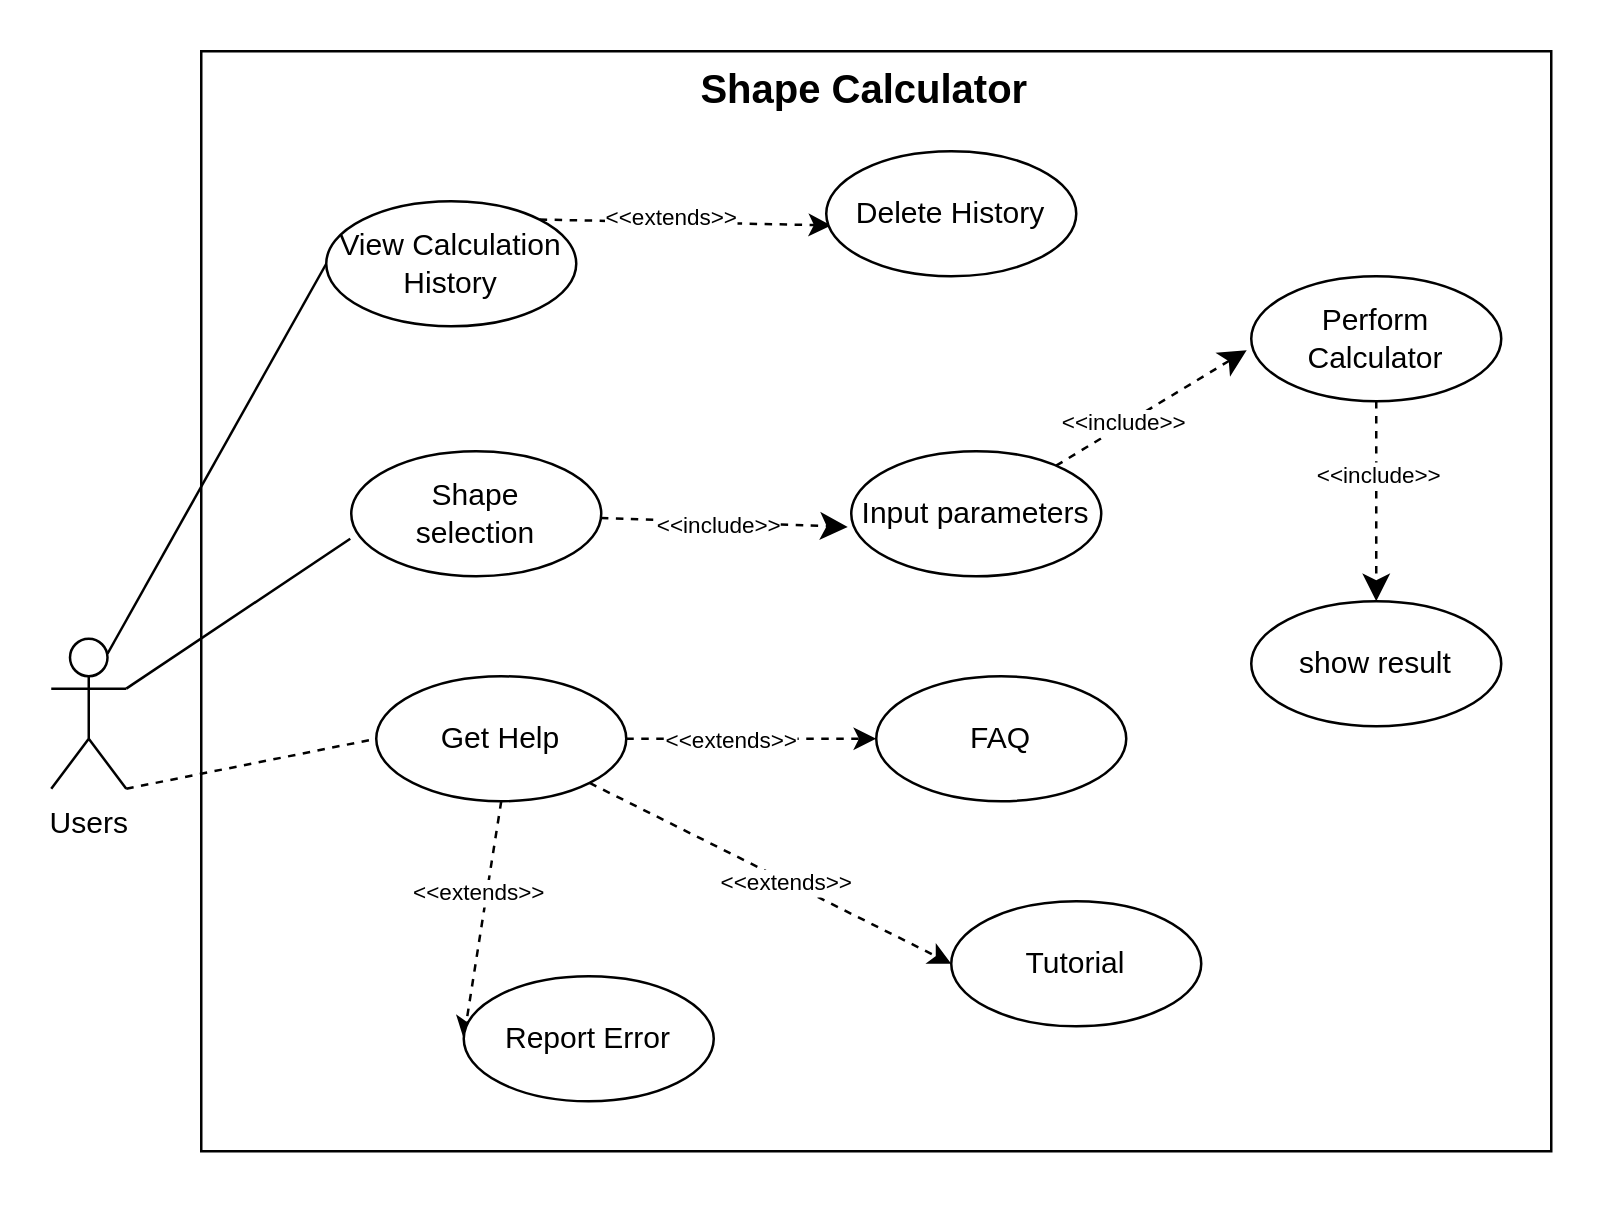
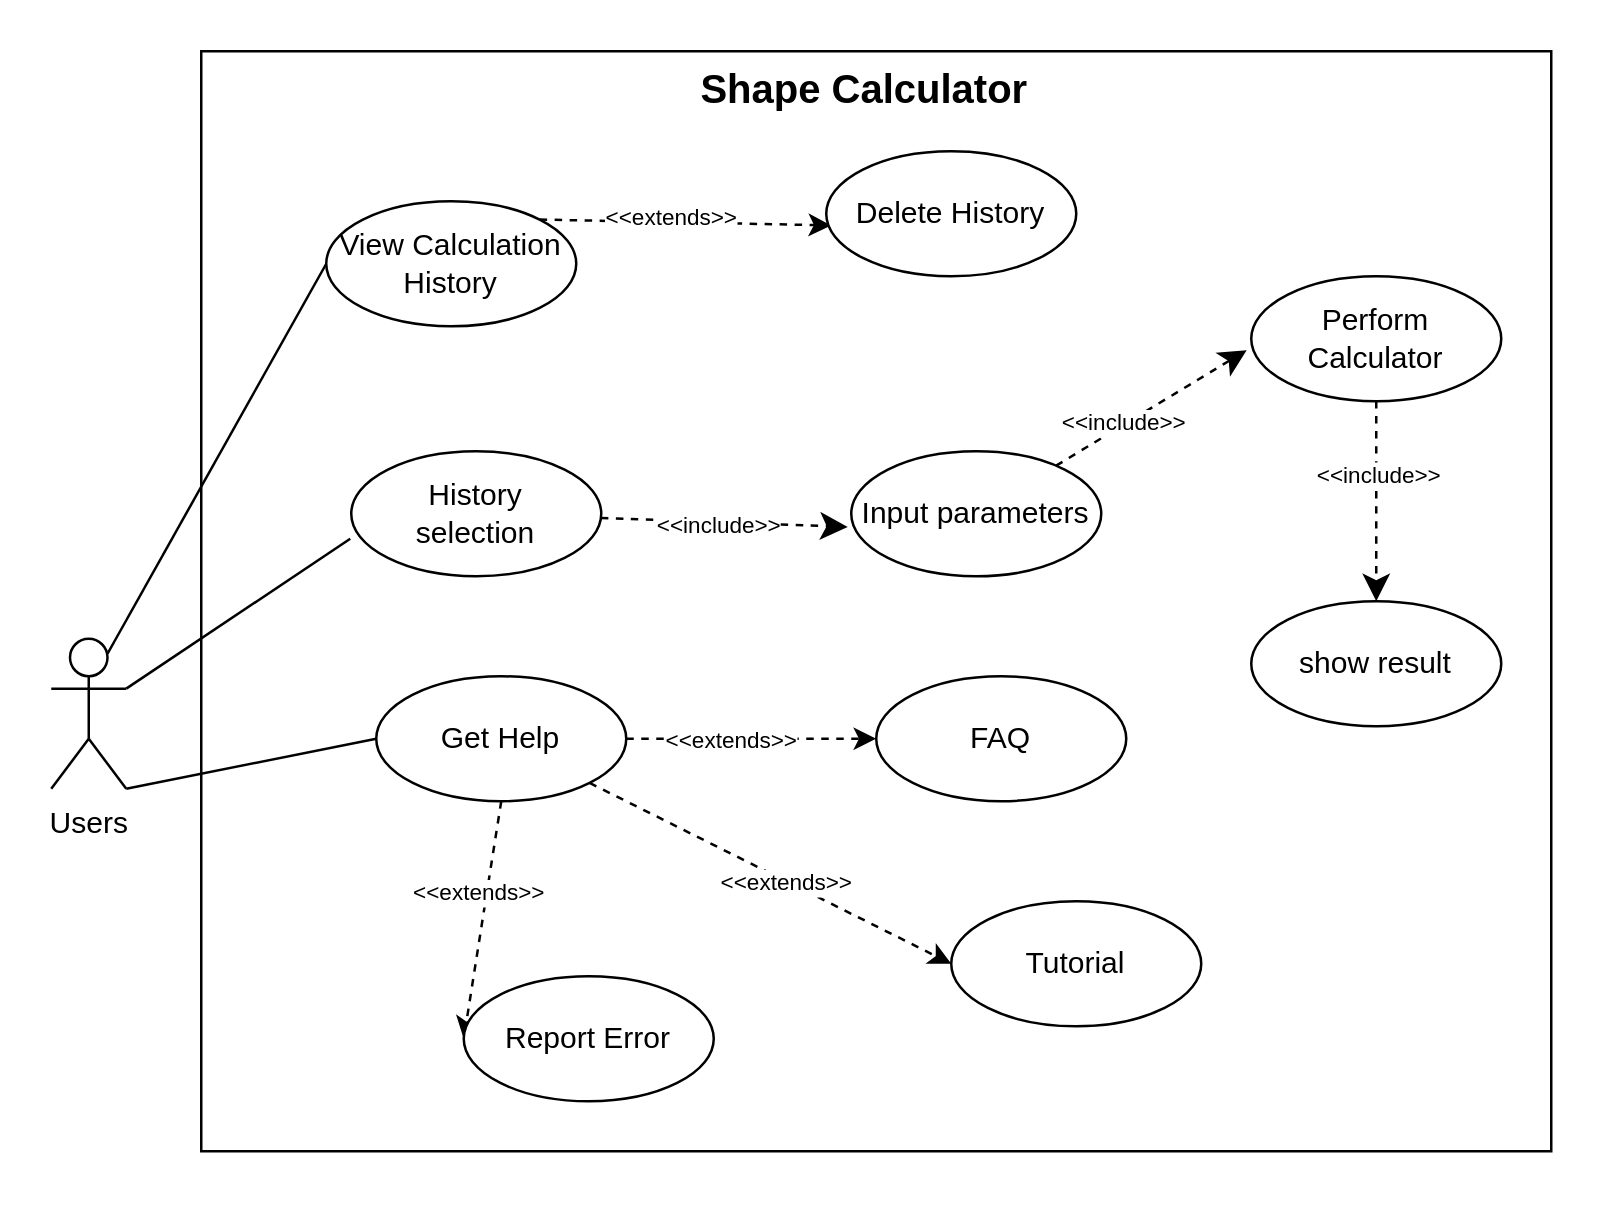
  <mxCell id="0" />
  <mxCell id="1" parent="0" />
  <mxCell id="2" value="" style="rounded=0;whiteSpace=wrap;html=1;fillColor=none;movable=1;resizable=1;rotatable=1;deletable=1;editable=1;locked=0;connectable=1;" parent="1" vertex="1"><mxGeometry x="80" y="20" width="540" height="440" as="geometry" /></mxCell>
  <mxCell id="3" style="rounded=0;orthogonalLoop=1;jettySize=auto;html=1;exitX=0.75;exitY=0.1;exitDx=0;exitDy=0;exitPerimeter=0;entryX=0;entryY=0.5;entryDx=0;entryDy=0;endArrow=none;endFill=0;" parent="1" source="5" target="9" edge="1"><mxGeometry relative="1" as="geometry" /></mxCell>
- <mxCell id="4" style="rounded=0;orthogonalLoop=1;jettySize=auto;html=1;exitX=1;exitY=1;exitDx=0;exitDy=0;exitPerimeter=0;entryX=0;entryY=0.5;entryDx=0;entryDy=0;endArrow=none;endFill=0;dashed=1;" parent="1" source="5" target="17" edge="1"><mxGeometry relative="1" as="geometry" /></mxCell>
+ <mxCell id="4" style="rounded=0;orthogonalLoop=1;jettySize=auto;html=1;exitX=1;exitY=1;exitDx=0;exitDy=0;exitPerimeter=0;entryX=0;entryY=0.5;entryDx=0;entryDy=0;endArrow=none;endFill=0;" parent="1" source="5" target="17" edge="1"><mxGeometry relative="1" as="geometry" /></mxCell>
  <mxCell id="5" value="Users" style="shape=umlActor;verticalLabelPosition=bottom;verticalAlign=top;html=1;" parent="1" vertex="1"><mxGeometry x="20" y="255" width="30" height="60" as="geometry" /></mxCell>
  <mxCell id="6" value="Perform Calculator" style="ellipse;whiteSpace=wrap;html=1;" parent="1" vertex="1"><mxGeometry x="500" y="110" width="100" height="50" as="geometry" /></mxCell>
  <mxCell id="7" style="rounded=0;orthogonalLoop=1;jettySize=auto;html=1;exitX=1;exitY=0;exitDx=0;exitDy=0;dashed=1;entryX=0.02;entryY=0.593;entryDx=0;entryDy=0;entryPerimeter=0;" parent="1" source="9" target="10" edge="1"><mxGeometry relative="1" as="geometry"><mxPoint x="390" y="50" as="targetPoint" /></mxGeometry></mxCell>
  <mxCell id="8" value="&amp;lt;&amp;lt;extends&amp;gt;&amp;gt;" style="edgeLabel;html=1;align=center;verticalAlign=middle;resizable=0;points=[];fontSize=9;" parent="7" vertex="1" connectable="0"><mxGeometry x="-0.355" relative="1" as="geometry"><mxPoint x="14" y="-2" as="offset" /></mxGeometry></mxCell>
  <mxCell id="9" value="View Calculation History" style="ellipse;whiteSpace=wrap;html=1;" parent="1" vertex="1"><mxGeometry x="130" y="80" width="100" height="50" as="geometry" /></mxCell>
  <mxCell id="10" value="Delete History" style="ellipse;whiteSpace=wrap;html=1;" parent="1" vertex="1"><mxGeometry x="330" y="60" width="100" height="50" as="geometry" /></mxCell>
  <mxCell id="11" style="rounded=0;orthogonalLoop=1;jettySize=auto;html=1;exitX=1;exitY=0.5;exitDx=0;exitDy=0;entryX=0;entryY=0.5;entryDx=0;entryDy=0;dashed=1;" parent="1" source="17" target="18" edge="1"><mxGeometry relative="1" as="geometry" /></mxCell>
  <mxCell id="12" value="&amp;lt;&amp;lt;extends&amp;gt;&amp;gt;" style="edgeLabel;html=1;align=center;verticalAlign=middle;resizable=0;points=[];fontSize=9;" parent="11" vertex="1" connectable="0"><mxGeometry x="0.193" y="-2" relative="1" as="geometry"><mxPoint x="-19" y="-2" as="offset" /></mxGeometry></mxCell>
  <mxCell id="13" style="rounded=0;orthogonalLoop=1;jettySize=auto;html=1;exitX=1;exitY=1;exitDx=0;exitDy=0;entryX=0;entryY=0.5;entryDx=0;entryDy=0;dashed=1;" parent="1" source="17" target="19" edge="1"><mxGeometry relative="1" as="geometry" /></mxCell>
  <mxCell id="14" value="&amp;lt;&amp;lt;extends&amp;gt;&amp;gt;" style="edgeLabel;html=1;align=center;verticalAlign=middle;resizable=0;points=[];fontSize=9;" parent="13" vertex="1" connectable="0"><mxGeometry x="0.094" y="-1" relative="1" as="geometry"><mxPoint as="offset" /></mxGeometry></mxCell>
  <mxCell id="15" style="rounded=0;orthogonalLoop=1;jettySize=auto;html=1;exitX=0.5;exitY=1;exitDx=0;exitDy=0;entryX=0;entryY=0.5;entryDx=0;entryDy=0;dashed=1;" parent="1" source="17" target="20" edge="1"><mxGeometry relative="1" as="geometry" /></mxCell>
  <mxCell id="16" value="&amp;lt;&amp;lt;extends&amp;gt;&amp;gt;" style="edgeLabel;html=1;align=center;verticalAlign=middle;resizable=0;points=[];fontSize=9;" parent="15" vertex="1" connectable="0"><mxGeometry x="-0.2" y="-4" relative="1" as="geometry"><mxPoint as="offset" /></mxGeometry></mxCell>
  <mxCell id="17" value="Get Help" style="ellipse;whiteSpace=wrap;html=1;" parent="1" vertex="1"><mxGeometry x="150" y="270" width="100" height="50" as="geometry" /></mxCell>
  <mxCell id="18" value="FAQ" style="ellipse;whiteSpace=wrap;html=1;" parent="1" vertex="1"><mxGeometry x="350" y="270" width="100" height="50" as="geometry" /></mxCell>
  <mxCell id="19" value="Tutorial" style="ellipse;whiteSpace=wrap;html=1;" parent="1" vertex="1"><mxGeometry x="380" y="360" width="100" height="50" as="geometry" /></mxCell>
  <mxCell id="20" value="Report Error" style="ellipse;whiteSpace=wrap;html=1;" parent="1" vertex="1"><mxGeometry x="185" y="390" width="100" height="50" as="geometry" /></mxCell>
  <mxCell id="21" style="edgeStyle=none;curved=1;rounded=0;orthogonalLoop=1;jettySize=auto;html=1;entryX=-0.018;entryY=0.591;entryDx=0;entryDy=0;entryPerimeter=0;fontSize=12;startSize=8;endSize=8;dashed=1;" parent="1" source="27" target="6" edge="1"><mxGeometry relative="1" as="geometry" /></mxCell>
  <mxCell id="22" value="&amp;lt;&amp;lt;include&amp;gt;&amp;gt;" style="edgeLabel;html=1;align=center;verticalAlign=middle;resizable=0;points=[];fontSize=9;" parent="21" vertex="1" connectable="0"><mxGeometry x="-0.279" y="1" relative="1" as="geometry"><mxPoint as="offset" /></mxGeometry></mxCell>
  <mxCell id="23" value="" style="edgeStyle=none;curved=1;rounded=0;orthogonalLoop=1;jettySize=auto;html=1;entryX=-0.004;entryY=0.7;entryDx=0;entryDy=0;entryPerimeter=0;fontSize=12;startSize=8;endSize=8;endArrow=none;endFill=0;" parent="1" source="5" target="24" edge="1"><mxGeometry relative="1" as="geometry"><mxPoint x="90" y="219" as="sourcePoint" /><mxPoint x="345" y="205" as="targetPoint" /></mxGeometry></mxCell>
- <mxCell id="24" value="Shape&lt;div&gt;selection&lt;/div&gt;" style="ellipse;whiteSpace=wrap;html=1;" parent="1" vertex="1"><mxGeometry x="140" y="180" width="100" height="50" as="geometry" /></mxCell>
+ <mxCell id="24" value="History&lt;div&gt;selection&lt;/div&gt;" style="ellipse;whiteSpace=wrap;html=1;" parent="1" vertex="1"><mxGeometry x="140" y="180" width="100" height="50" as="geometry" /></mxCell>
  <mxCell id="25" value="" style="edgeStyle=none;curved=1;rounded=0;orthogonalLoop=1;jettySize=auto;html=1;entryX=-0.014;entryY=0.605;entryDx=0;entryDy=0;entryPerimeter=0;fontSize=12;startSize=8;endSize=8;dashed=1;" parent="1" source="24" target="27" edge="1"><mxGeometry relative="1" as="geometry"><mxPoint x="240" y="204" as="sourcePoint" /><mxPoint x="440" y="200" as="targetPoint" /></mxGeometry></mxCell>
  <mxCell id="26" value="&amp;lt;&amp;lt;include&amp;gt;&amp;gt;" style="edgeLabel;html=1;align=center;verticalAlign=middle;resizable=0;points=[];fontSize=9;" parent="25" vertex="1" connectable="0"><mxGeometry x="-0.245" y="-1" relative="1" as="geometry"><mxPoint x="10" as="offset" /></mxGeometry></mxCell>
  <mxCell id="27" value="Input parameters" style="ellipse;whiteSpace=wrap;html=1;" parent="1" vertex="1"><mxGeometry x="340" y="180" width="100" height="50" as="geometry" /></mxCell>
  <mxCell id="28" value="show result" style="ellipse;whiteSpace=wrap;html=1;" parent="1" vertex="1"><mxGeometry x="500" y="240" width="100" height="50" as="geometry" /></mxCell>
  <mxCell id="29" style="edgeStyle=none;curved=1;rounded=0;orthogonalLoop=1;jettySize=auto;html=1;entryX=0.5;entryY=0;entryDx=0;entryDy=0;fontSize=12;startSize=8;endSize=8;dashed=1;" parent="1" source="6" target="28" edge="1"><mxGeometry relative="1" as="geometry" /></mxCell>
  <mxCell id="30" value="&amp;lt;&amp;lt;include&amp;gt;&amp;gt;" style="edgeLabel;html=1;align=center;verticalAlign=middle;resizable=0;points=[];fontSize=9;" parent="29" vertex="1" connectable="0"><mxGeometry x="-0.287" relative="1" as="geometry"><mxPoint as="offset" /></mxGeometry></mxCell>
  <mxCell id="31" value="Shape Calculator" style="text;html=1;align=center;verticalAlign=middle;resizable=0;points=[];autosize=1;strokeColor=none;fillColor=none;fontSize=16;fontStyle=1" vertex="1" parent="1"><mxGeometry x="270" y="20" width="150" height="30" as="geometry" /></mxCell>
